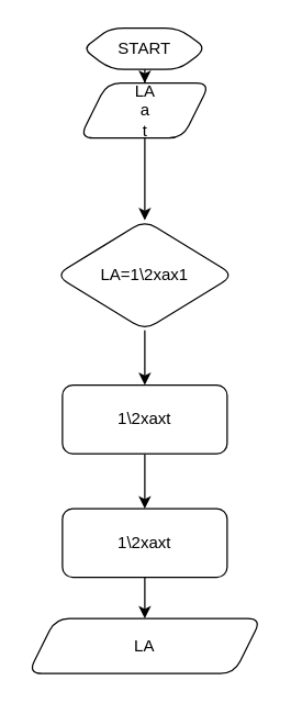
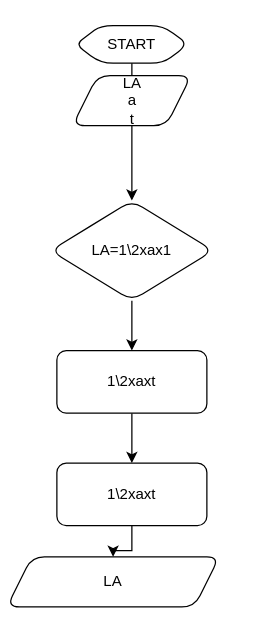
  <mxCell id="0" />
  <mxCell id="1" parent="0" />
- <mxCell id="2" value="" style="edgeStyle=orthogonalEdgeStyle;rounded=0;orthogonalLoop=1;jettySize=auto;html=1;" edge="1" parent="1" source="3" target="5"><mxGeometry relative="1" as="geometry" /></mxCell>
+ <mxCell id="2" value="" style="edgeStyle=orthogonalEdgeStyle;rounded=0;orthogonalLoop=1;jettySize=auto;html=1;endArrow=none;" edge="1" parent="1" source="3" target="5"><mxGeometry relative="1" as="geometry" /></mxCell>
  <mxCell id="3" value="START" style="shape=hexagon;perimeter=hexagonPerimeter2;whiteSpace=wrap;html=1;fixedSize=1;rounded=1;" vertex="1" parent="1"><mxGeometry x="60" width="90" height="30" as="geometry" y="20" /></mxCell>
  <mxCell id="4" value="" style="edgeStyle=orthogonalEdgeStyle;rounded=0;orthogonalLoop=1;jettySize=auto;html=1;" edge="1" parent="1" source="5" target="7"><mxGeometry relative="1" as="geometry" /></mxCell>
  <mxCell id="5" value="&lt;div&gt;LA&lt;/div&gt;&lt;div&gt;a&lt;/div&gt;&lt;div&gt;t&lt;br&gt;&lt;/div&gt;" style="shape=parallelogram;perimeter=parallelogramPerimeter;whiteSpace=wrap;html=1;fixedSize=1;rounded=1;" vertex="1" parent="1"><mxGeometry x="57.5" y="60" width="95" height="40" as="geometry" /></mxCell>
  <mxCell id="6" value="" style="edgeStyle=orthogonalEdgeStyle;rounded=0;orthogonalLoop=1;jettySize=auto;html=1;" edge="1" parent="1" source="7" target="9"><mxGeometry relative="1" as="geometry" /></mxCell>
  <mxCell id="7" value="LA=1\2xax1" style="rhombus;whiteSpace=wrap;html=1;rounded=1;" vertex="1" parent="1"><mxGeometry x="40" y="160" width="130" height="80" as="geometry" /></mxCell>
  <mxCell id="8" value="" style="edgeStyle=orthogonalEdgeStyle;rounded=0;orthogonalLoop=1;jettySize=auto;html=1;" edge="1" parent="1" source="9" target="11"><mxGeometry relative="1" as="geometry" /></mxCell>
  <mxCell id="9" value="1\2xaxt" style="whiteSpace=wrap;html=1;rounded=1;" vertex="1" parent="1"><mxGeometry x="45" y="280" width="120" height="50" as="geometry" /></mxCell>
  <mxCell id="10" value="" style="edgeStyle=orthogonalEdgeStyle;rounded=0;orthogonalLoop=1;jettySize=auto;html=1;" edge="1" parent="1" source="11" target="12"><mxGeometry relative="1" as="geometry" /></mxCell>
  <mxCell id="11" value="1\2xaxt" style="whiteSpace=wrap;html=1;rounded=1;" vertex="1" parent="1"><mxGeometry x="45" y="370" width="120" height="50" as="geometry" /></mxCell>
- <mxCell id="12" value="LA" style="shape=parallelogram;perimeter=parallelogramPerimeter;whiteSpace=wrap;html=1;fixedSize=1;rounded=1;" vertex="1" parent="1"><mxGeometry x="20" y="450" width="170" height="40" as="geometry" /></mxCell>
+ <mxCell id="12" value="LA" style="shape=parallelogram;perimeter=parallelogramPerimeter;whiteSpace=wrap;html=1;fixedSize=1;rounded=1;" vertex="1" parent="1"><mxGeometry x="5" y="445" width="170" height="40" as="geometry" /></mxCell>
